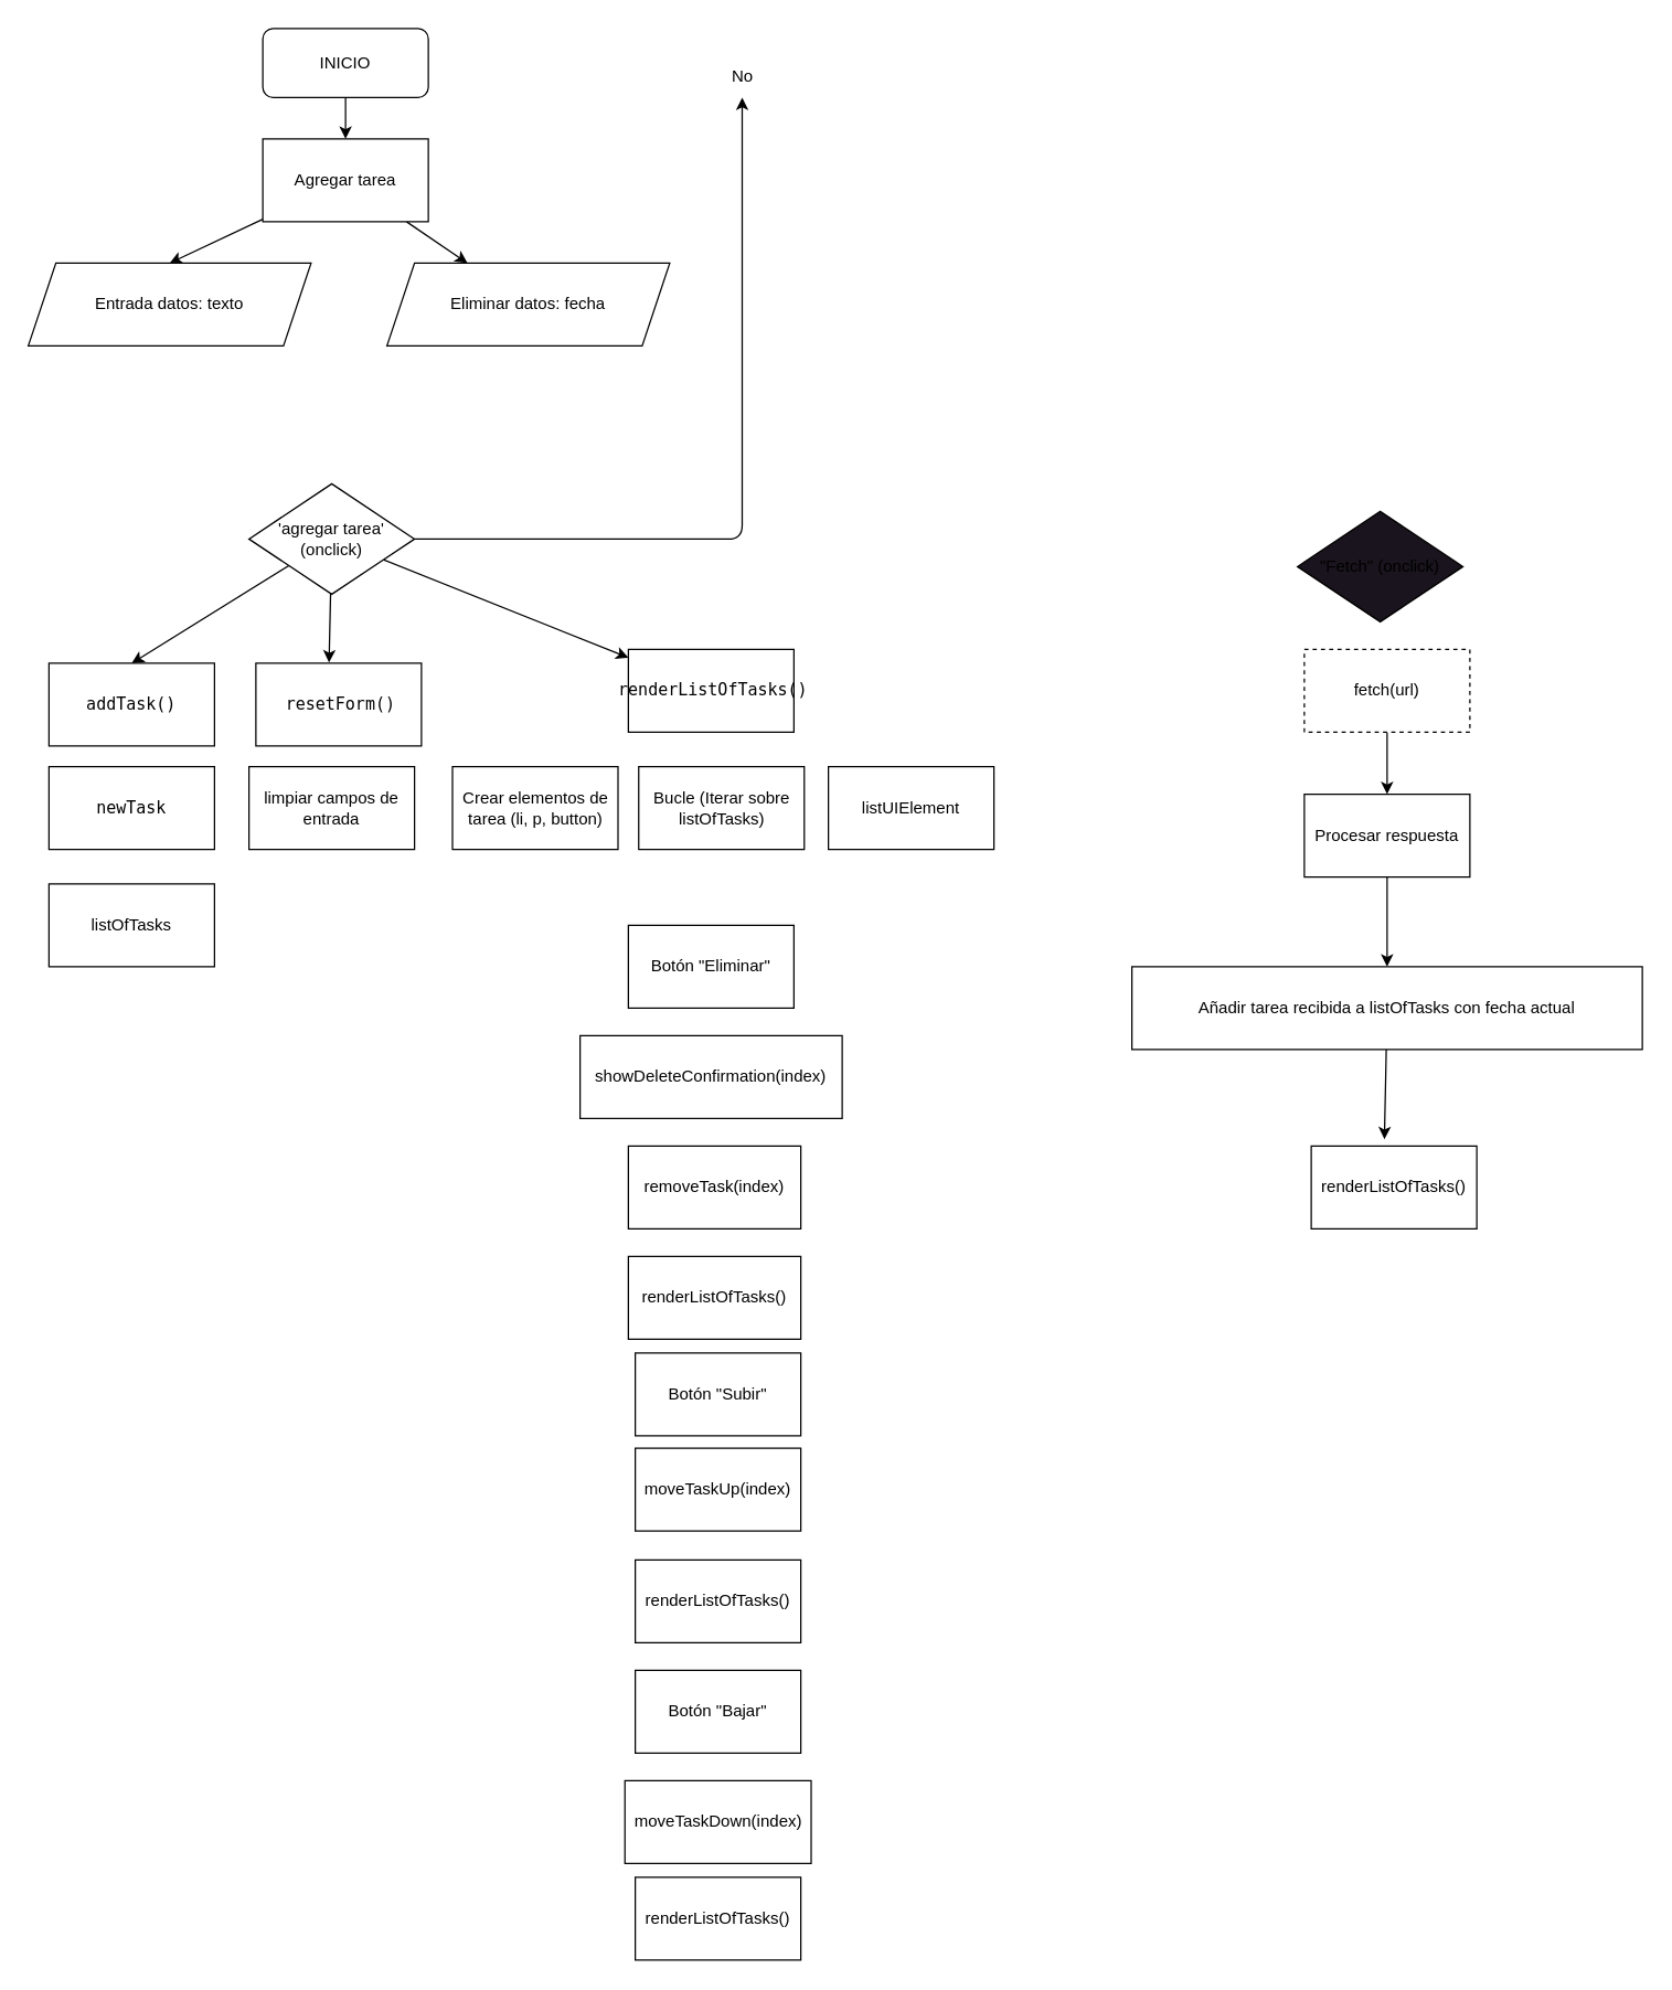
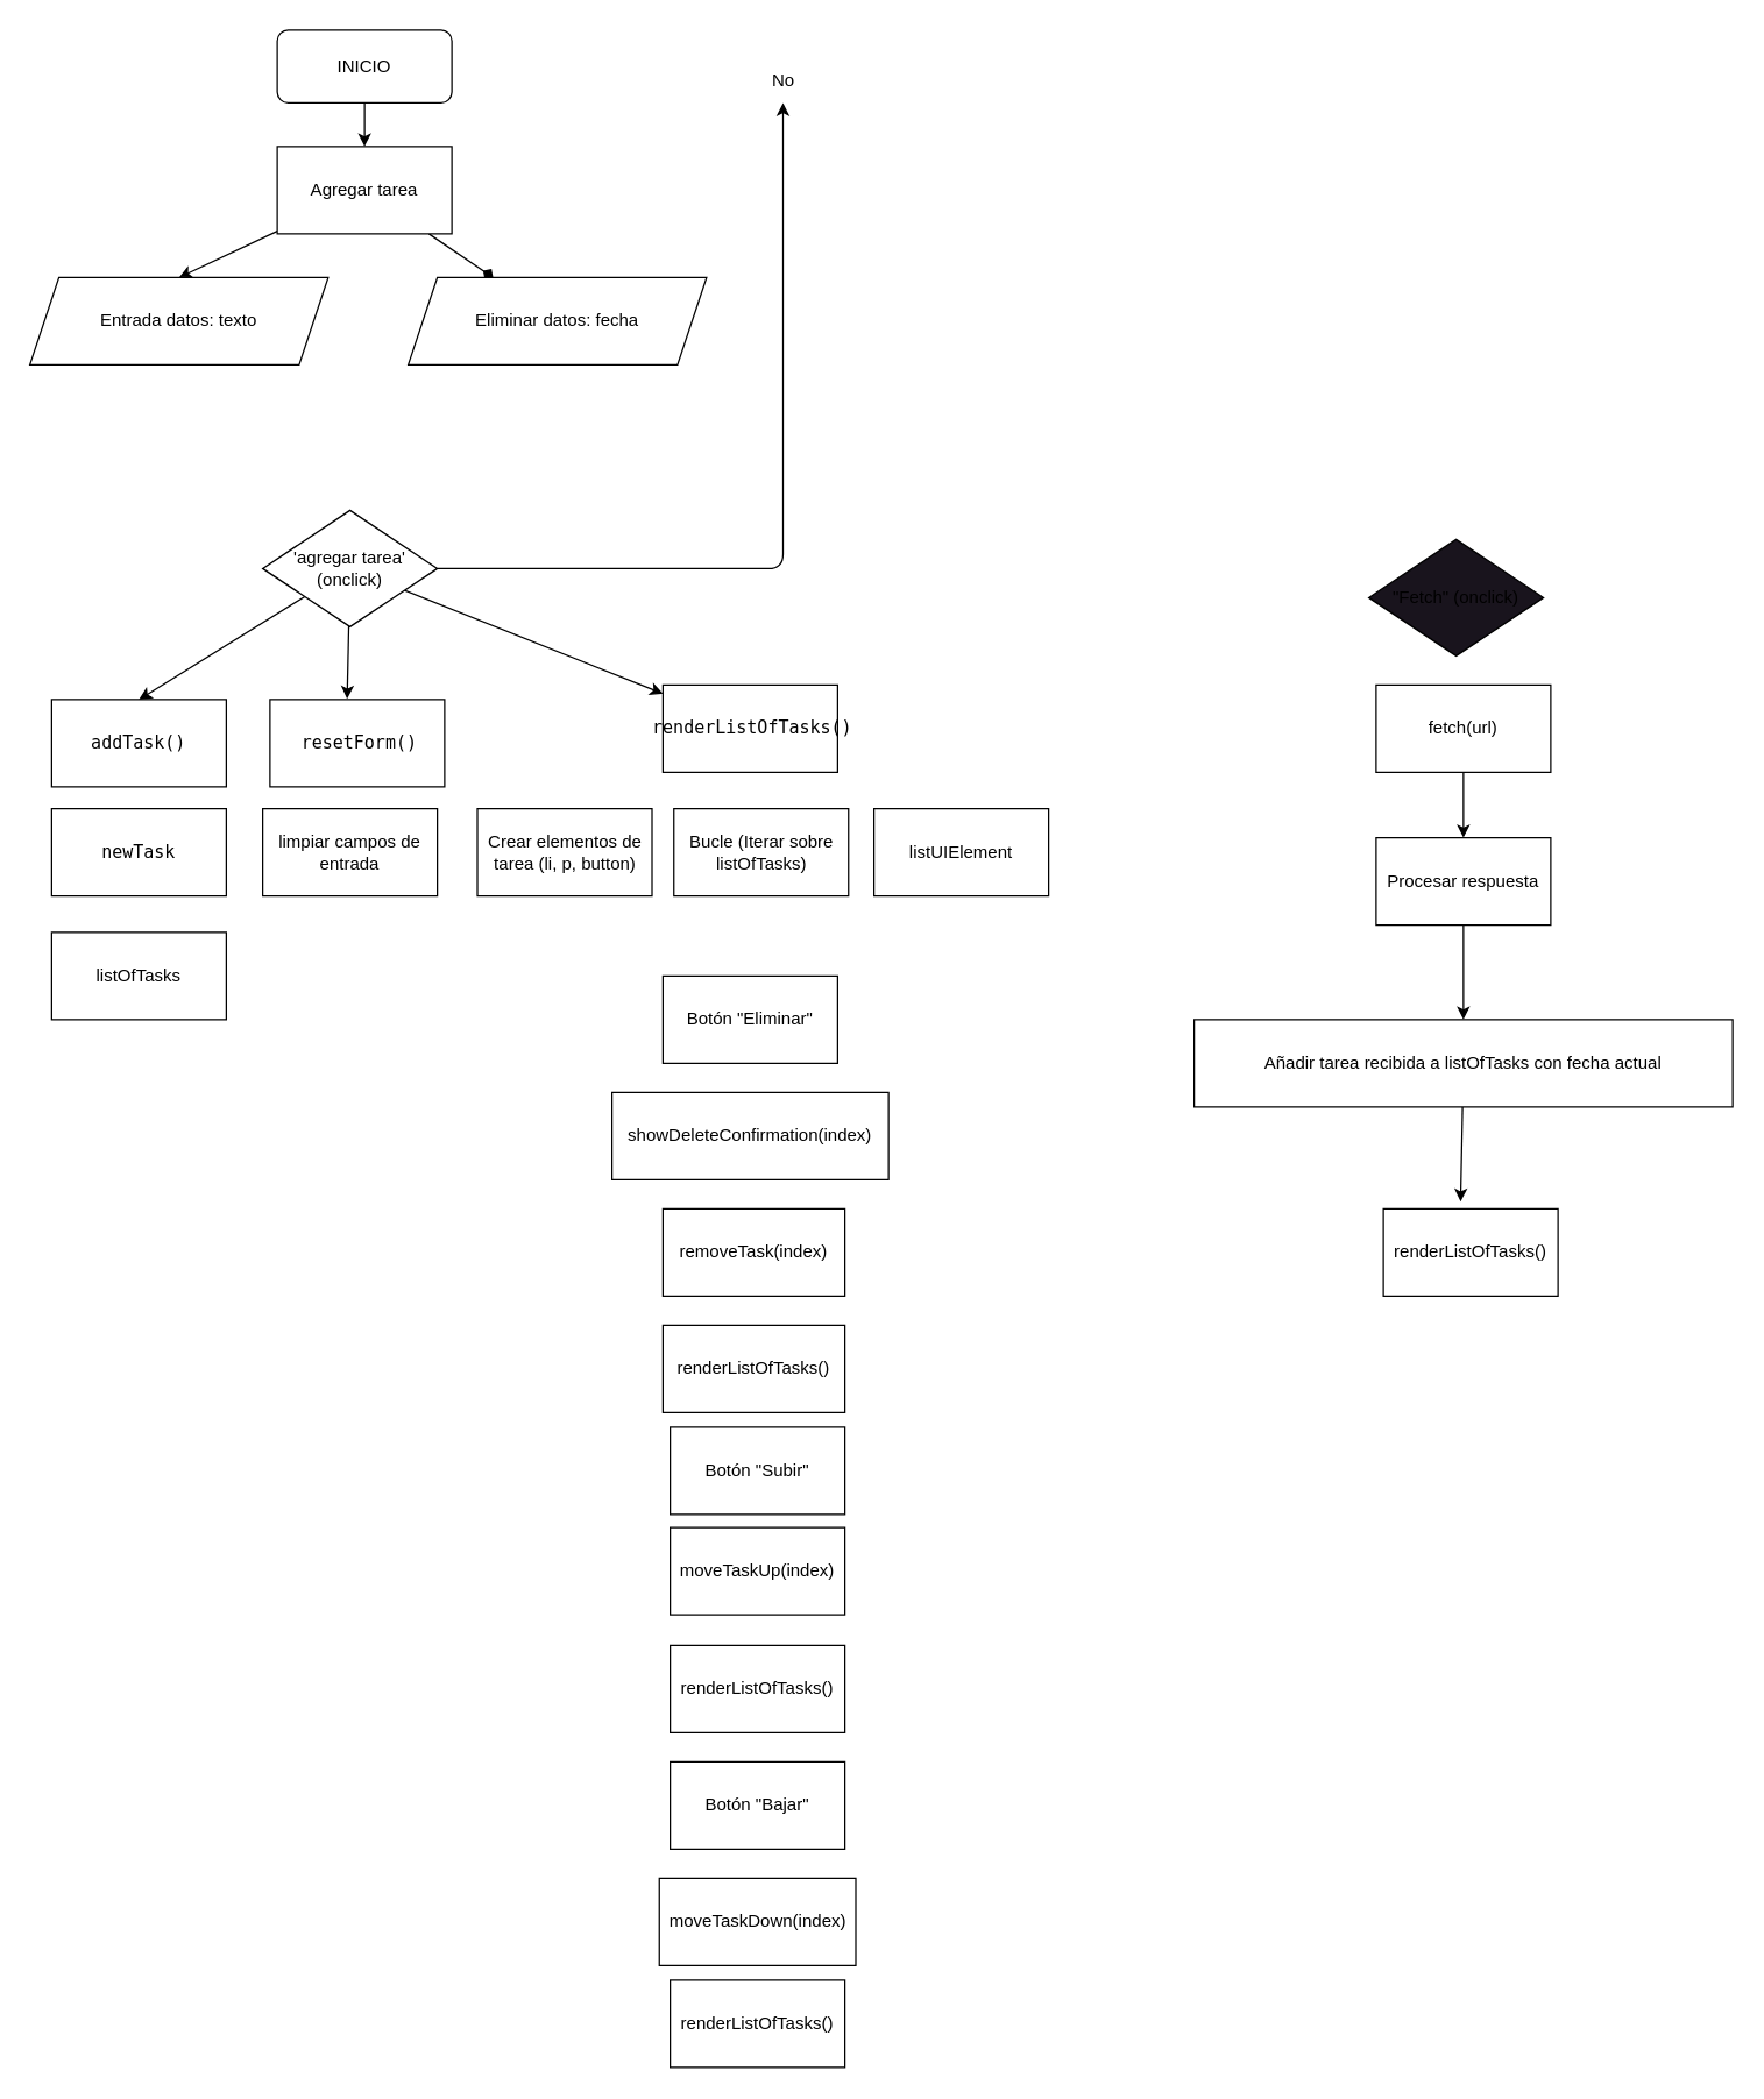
  <mxCell id="0" />
  <mxCell id="1" parent="0" />
  <mxCell id="2" style="edgeStyle=none;html=1;" parent="1" source="3" target="8" edge="1"><mxGeometry relative="1" as="geometry" /></mxCell>
  <mxCell id="3" value="INICIO" style="rounded=1;whiteSpace=wrap;html=1;" parent="1" vertex="1"><mxGeometry x="190" y="20" width="120" height="50" as="geometry" /></mxCell>
  <mxCell id="4" value="&lt;code&gt;addTask()&lt;/code&gt;" style="rounded=0;whiteSpace=wrap;html=1;" parent="1" vertex="1"><mxGeometry x="35" y="480" width="120" height="60" as="geometry" /></mxCell>
  <mxCell id="5" value="Entrada datos: texto" style="shape=parallelogram;perimeter=parallelogramPerimeter;whiteSpace=wrap;html=1;fixedSize=1;" parent="1" vertex="1"><mxGeometry x="20" y="190" width="205" height="60" as="geometry" /></mxCell>
  <mxCell id="6" style="edgeStyle=none;html=1;entryX=0.5;entryY=0;entryDx=0;entryDy=0;" parent="1" source="8" target="5" edge="1"><mxGeometry relative="1" as="geometry" /></mxCell>
- <mxCell id="7" style="edgeStyle=none;html=1;" parent="1" source="8" target="40" edge="1"><mxGeometry relative="1" as="geometry" /></mxCell>
+ <mxCell id="7" style="edgeStyle=none;html=1;endArrow=diamond;" parent="1" source="8" target="40" edge="1"><mxGeometry relative="1" as="geometry" /></mxCell>
  <mxCell id="8" value="Agregar tarea" style="rounded=0;whiteSpace=wrap;html=1;" parent="1" vertex="1"><mxGeometry x="190" y="100" width="120" height="60" as="geometry" /></mxCell>
  <mxCell id="9" style="edgeStyle=none;html=1;entryX=0.5;entryY=0;entryDx=0;entryDy=0;" parent="1" source="13" target="4" edge="1"><mxGeometry relative="1" as="geometry" /></mxCell>
  <mxCell id="10" style="edgeStyle=none;html=1;entryX=0.442;entryY=-0.008;entryDx=0;entryDy=0;entryPerimeter=0;" parent="1" source="13" target="14" edge="1"><mxGeometry relative="1" as="geometry" /></mxCell>
  <mxCell id="11" style="edgeStyle=none;html=1;" parent="1" source="13" target="15" edge="1"><mxGeometry relative="1" as="geometry" /></mxCell>
  <mxCell id="12" style="edgeStyle=orthogonalEdgeStyle;html=1;" parent="1" source="13" target="41" edge="1"><mxGeometry relative="1" as="geometry"><mxPoint x="540" y="60" as="targetPoint" /></mxGeometry></mxCell>
  <mxCell id="13" value="'agregar tarea' (onclick)" style="rhombus;whiteSpace=wrap;html=1;" parent="1" vertex="1"><mxGeometry x="180" y="350" width="120" height="80" as="geometry" /></mxCell>
  <mxCell id="14" value="&amp;nbsp;&lt;code&gt;resetForm()&lt;/code&gt;" style="rounded=0;whiteSpace=wrap;html=1;" parent="1" vertex="1"><mxGeometry x="185" y="480" width="120" height="60" as="geometry" /></mxCell>
  <mxCell id="15" value="&amp;nbsp;&lt;code&gt;renderListOfTasks()&lt;/code&gt;" style="rounded=0;whiteSpace=wrap;html=1;" parent="1" vertex="1"><mxGeometry x="455" y="470" width="120" height="60" as="geometry" /></mxCell>
  <mxCell id="16" value="&lt;code&gt;newTask&lt;/code&gt;" style="rounded=0;whiteSpace=wrap;html=1;" parent="1" vertex="1"><mxGeometry x="35" y="555" width="120" height="60" as="geometry" /></mxCell>
  <mxCell id="17" value="listOfTasks" style="rounded=0;whiteSpace=wrap;html=1;" parent="1" vertex="1"><mxGeometry x="35" y="640" width="120" height="60" as="geometry" /></mxCell>
  <mxCell id="18" value="limpiar campos de entrada" style="rounded=0;whiteSpace=wrap;html=1;" parent="1" vertex="1"><mxGeometry x="180" y="555" width="120" height="60" as="geometry" /></mxCell>
  <mxCell id="19" value="listUIElement" style="rounded=0;whiteSpace=wrap;html=1;" parent="1" vertex="1"><mxGeometry x="600" y="555" width="120" height="60" as="geometry" /></mxCell>
  <mxCell id="20" value="Bucle (Iterar sobre listOfTasks)" style="rounded=0;whiteSpace=wrap;html=1;" parent="1" vertex="1"><mxGeometry x="462.5" y="555" width="120" height="60" as="geometry" /></mxCell>
  <mxCell id="21" value="Crear elementos de tarea (li, p, button)" style="rounded=0;whiteSpace=wrap;html=1;" parent="1" vertex="1"><mxGeometry x="327.5" y="555" width="120" height="60" as="geometry" /></mxCell>
  <mxCell id="22" value="Botón &quot;Eliminar&quot;" style="rounded=0;whiteSpace=wrap;html=1;" parent="1" vertex="1"><mxGeometry x="455" y="670" width="120" height="60" as="geometry" /></mxCell>
  <mxCell id="23" value="showDeleteConfirmation(index)" style="rounded=0;whiteSpace=wrap;html=1;" parent="1" vertex="1"><mxGeometry x="420" y="750" width="190" height="60" as="geometry" /></mxCell>
  <mxCell id="24" value="removeTask(index)" style="rounded=0;whiteSpace=wrap;html=1;" parent="1" vertex="1"><mxGeometry x="455" y="830" width="125" height="60" as="geometry" /></mxCell>
  <mxCell id="25" value="renderListOfTasks()" style="rounded=0;whiteSpace=wrap;html=1;" parent="1" vertex="1"><mxGeometry x="455" y="910" width="125" height="60" as="geometry" /></mxCell>
  <mxCell id="26" value="Botón &quot;Subir&quot;" style="rounded=0;whiteSpace=wrap;html=1;" parent="1" vertex="1"><mxGeometry x="460" y="980" width="120" height="60" as="geometry" /></mxCell>
  <mxCell id="27" value="moveTaskUp(index)" style="rounded=0;whiteSpace=wrap;html=1;" parent="1" vertex="1"><mxGeometry x="460" y="1049" width="120" height="60" as="geometry" /></mxCell>
  <mxCell id="28" value="renderListOfTasks()" style="rounded=0;whiteSpace=wrap;html=1;" parent="1" vertex="1"><mxGeometry x="460" y="1130" width="120" height="60" as="geometry" /></mxCell>
  <mxCell id="29" value="Botón &quot;Bajar&quot;" style="rounded=0;whiteSpace=wrap;html=1;" parent="1" vertex="1"><mxGeometry x="460" y="1210" width="120" height="60" as="geometry" /></mxCell>
  <mxCell id="30" value="moveTaskDown(index)" style="rounded=0;whiteSpace=wrap;html=1;" parent="1" vertex="1"><mxGeometry x="452.5" y="1290" width="135" height="60" as="geometry" /></mxCell>
  <mxCell id="31" value="renderListOfTasks()" style="rounded=0;whiteSpace=wrap;html=1;" parent="1" vertex="1"><mxGeometry x="460" y="1360" width="120" height="60" as="geometry" /></mxCell>
  <mxCell id="32" value="&quot;Fetch&quot; (onclick)" style="rhombus;whiteSpace=wrap;html=1;fillColor=#19141D;" parent="1" vertex="1"><mxGeometry x="940" y="370" width="120" height="80" as="geometry" /></mxCell>
  <mxCell id="33" style="edgeStyle=none;html=1;entryX=0.5;entryY=0;entryDx=0;entryDy=0;" parent="1" source="34" target="36" edge="1"><mxGeometry relative="1" as="geometry" /></mxCell>
- <mxCell id="34" value="fetch(url)" style="rounded=0;whiteSpace=wrap;html=1;dashed=1;" parent="1" vertex="1"><mxGeometry x="945" y="470" width="120" height="60" as="geometry" /></mxCell>
+ <mxCell id="34" value="fetch(url)" style="rounded=0;whiteSpace=wrap;html=1;" parent="1" vertex="1"><mxGeometry x="945" y="470" width="120" height="60" as="geometry" /></mxCell>
  <mxCell id="35" style="edgeStyle=none;html=1;entryX=0.5;entryY=0;entryDx=0;entryDy=0;" parent="1" source="36" target="38" edge="1"><mxGeometry relative="1" as="geometry" /></mxCell>
  <mxCell id="36" value="Procesar respuesta" style="rounded=0;whiteSpace=wrap;html=1;" parent="1" vertex="1"><mxGeometry x="945" y="575" width="120" height="60" as="geometry" /></mxCell>
  <mxCell id="37" style="edgeStyle=none;html=1;entryX=0.442;entryY=-0.083;entryDx=0;entryDy=0;entryPerimeter=0;" parent="1" source="38" target="39" edge="1"><mxGeometry relative="1" as="geometry" /></mxCell>
  <mxCell id="38" value="Añadir tarea recibida a listOfTasks con fecha actual" style="rounded=0;whiteSpace=wrap;html=1;" parent="1" vertex="1"><mxGeometry x="820" y="700" width="370" height="60" as="geometry" /></mxCell>
  <mxCell id="39" value="renderListOfTasks()" style="rounded=0;whiteSpace=wrap;html=1;" parent="1" vertex="1"><mxGeometry x="950" y="830" width="120" height="60" as="geometry" /></mxCell>
  <mxCell id="40" value="Eliminar datos: fecha" style="shape=parallelogram;perimeter=parallelogramPerimeter;whiteSpace=wrap;html=1;fixedSize=1;" parent="1" vertex="1"><mxGeometry x="280" y="190" width="205" height="60" as="geometry" /></mxCell>
  <mxCell id="41" value="No" style="text;html=1;strokeColor=none;fillColor=none;align=center;verticalAlign=middle;whiteSpace=wrap;rounded=0;" parent="1" vertex="1"><mxGeometry x="507.5" y="40" width="60" height="30" as="geometry" /></mxCell>
